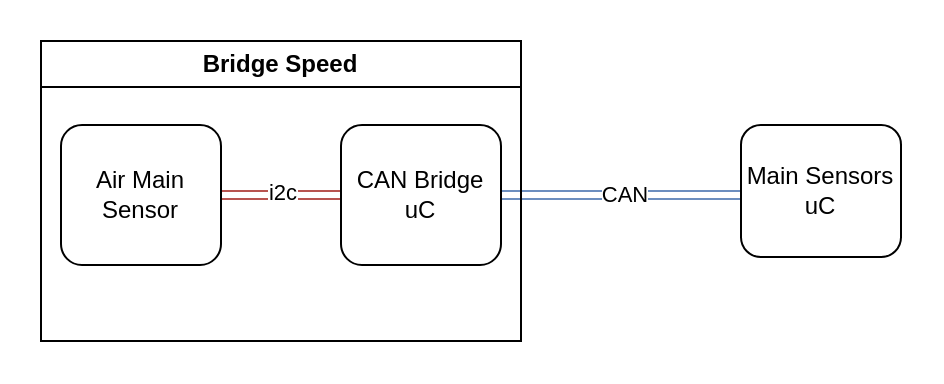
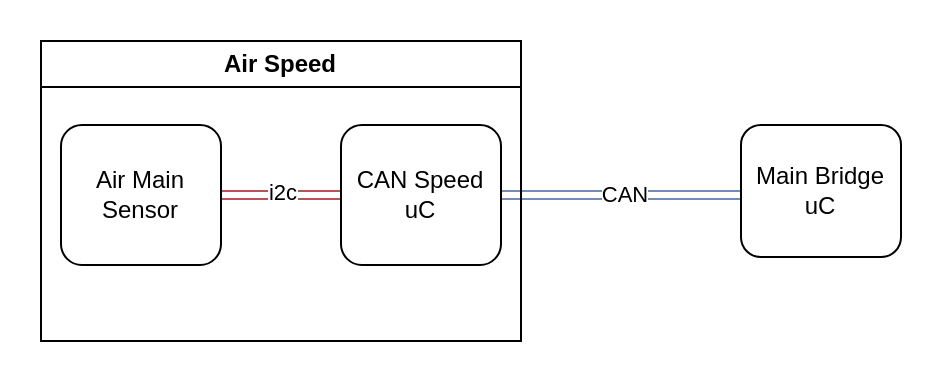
  <mxCell id="0" />
  <mxCell id="1" parent="0" />
  <mxCell id="2" style="edgeStyle=orthogonalEdgeStyle;rounded=0;orthogonalLoop=1;jettySize=auto;html=1;shape=link;fillColor=#dae8fc;strokeColor=#6c8ebf;" edge="1" parent="1"><mxGeometry relative="1" as="geometry"><mxPoint x="248" y="97" as="sourcePoint" /><mxPoint x="370" y="97.034" as="targetPoint" /></mxGeometry></mxCell>
  <mxCell id="3" value="CAN" style="edgeLabel;html=1;align=center;verticalAlign=middle;resizable=0;points=[];" vertex="1" connectable="0" parent="2"><mxGeometry x="0.039" y="1" relative="1" as="geometry"><mxPoint as="offset" /></mxGeometry></mxCell>
  <mxCell id="4" value="" style="edgeStyle=orthogonalEdgeStyle;rounded=0;orthogonalLoop=1;jettySize=auto;html=1;shape=link;fillColor=#f8cecc;strokeColor=#b85450;" edge="1" parent="1" source="6"><mxGeometry relative="1" as="geometry"><mxPoint x="170" y="97" as="targetPoint" /></mxGeometry></mxCell>
  <mxCell id="5" value="i2c" style="edgeLabel;html=1;align=center;verticalAlign=middle;resizable=0;points=[];" vertex="1" connectable="0" parent="4"><mxGeometry x="-0.011" y="2" relative="1" as="geometry"><mxPoint x="-2" y="-2" as="offset" /></mxGeometry></mxCell>
  <mxCell id="6" value="Air Main Sensor" style="rounded=1;whiteSpace=wrap;html=1;" vertex="1" parent="1"><mxGeometry x="30" y="62" width="80" height="70" as="geometry" /></mxCell>
- <mxCell id="7" value="CAN Bridge uC" style="rounded=1;whiteSpace=wrap;html=1;" vertex="1" parent="1"><mxGeometry x="170" y="62" width="80" height="70" as="geometry" /></mxCell>
- <mxCell id="8" value="Main Sensors uC" style="rounded=1;whiteSpace=wrap;html=1;" vertex="1" parent="1"><mxGeometry x="370" y="62" width="80" height="66" as="geometry" /></mxCell>
- <mxCell id="9" value="Bridge Speed" style="swimlane;whiteSpace=wrap;html=1;" vertex="1" parent="1"><mxGeometry x="20" y="20" width="240" height="150" as="geometry" /></mxCell>
+ <mxCell id="7" value="CAN Speed uC" style="rounded=1;whiteSpace=wrap;html=1;" vertex="1" parent="1"><mxGeometry x="170" y="62" width="80" height="70" as="geometry" /></mxCell>
+ <mxCell id="8" value="Main Bridge uC" style="rounded=1;whiteSpace=wrap;html=1;" vertex="1" parent="1"><mxGeometry x="370" y="62" width="80" height="66" as="geometry" /></mxCell>
+ <mxCell id="9" value="Air Speed" style="swimlane;whiteSpace=wrap;html=1;" vertex="1" parent="1"><mxGeometry x="20" y="20" width="240" height="150" as="geometry" /></mxCell>
